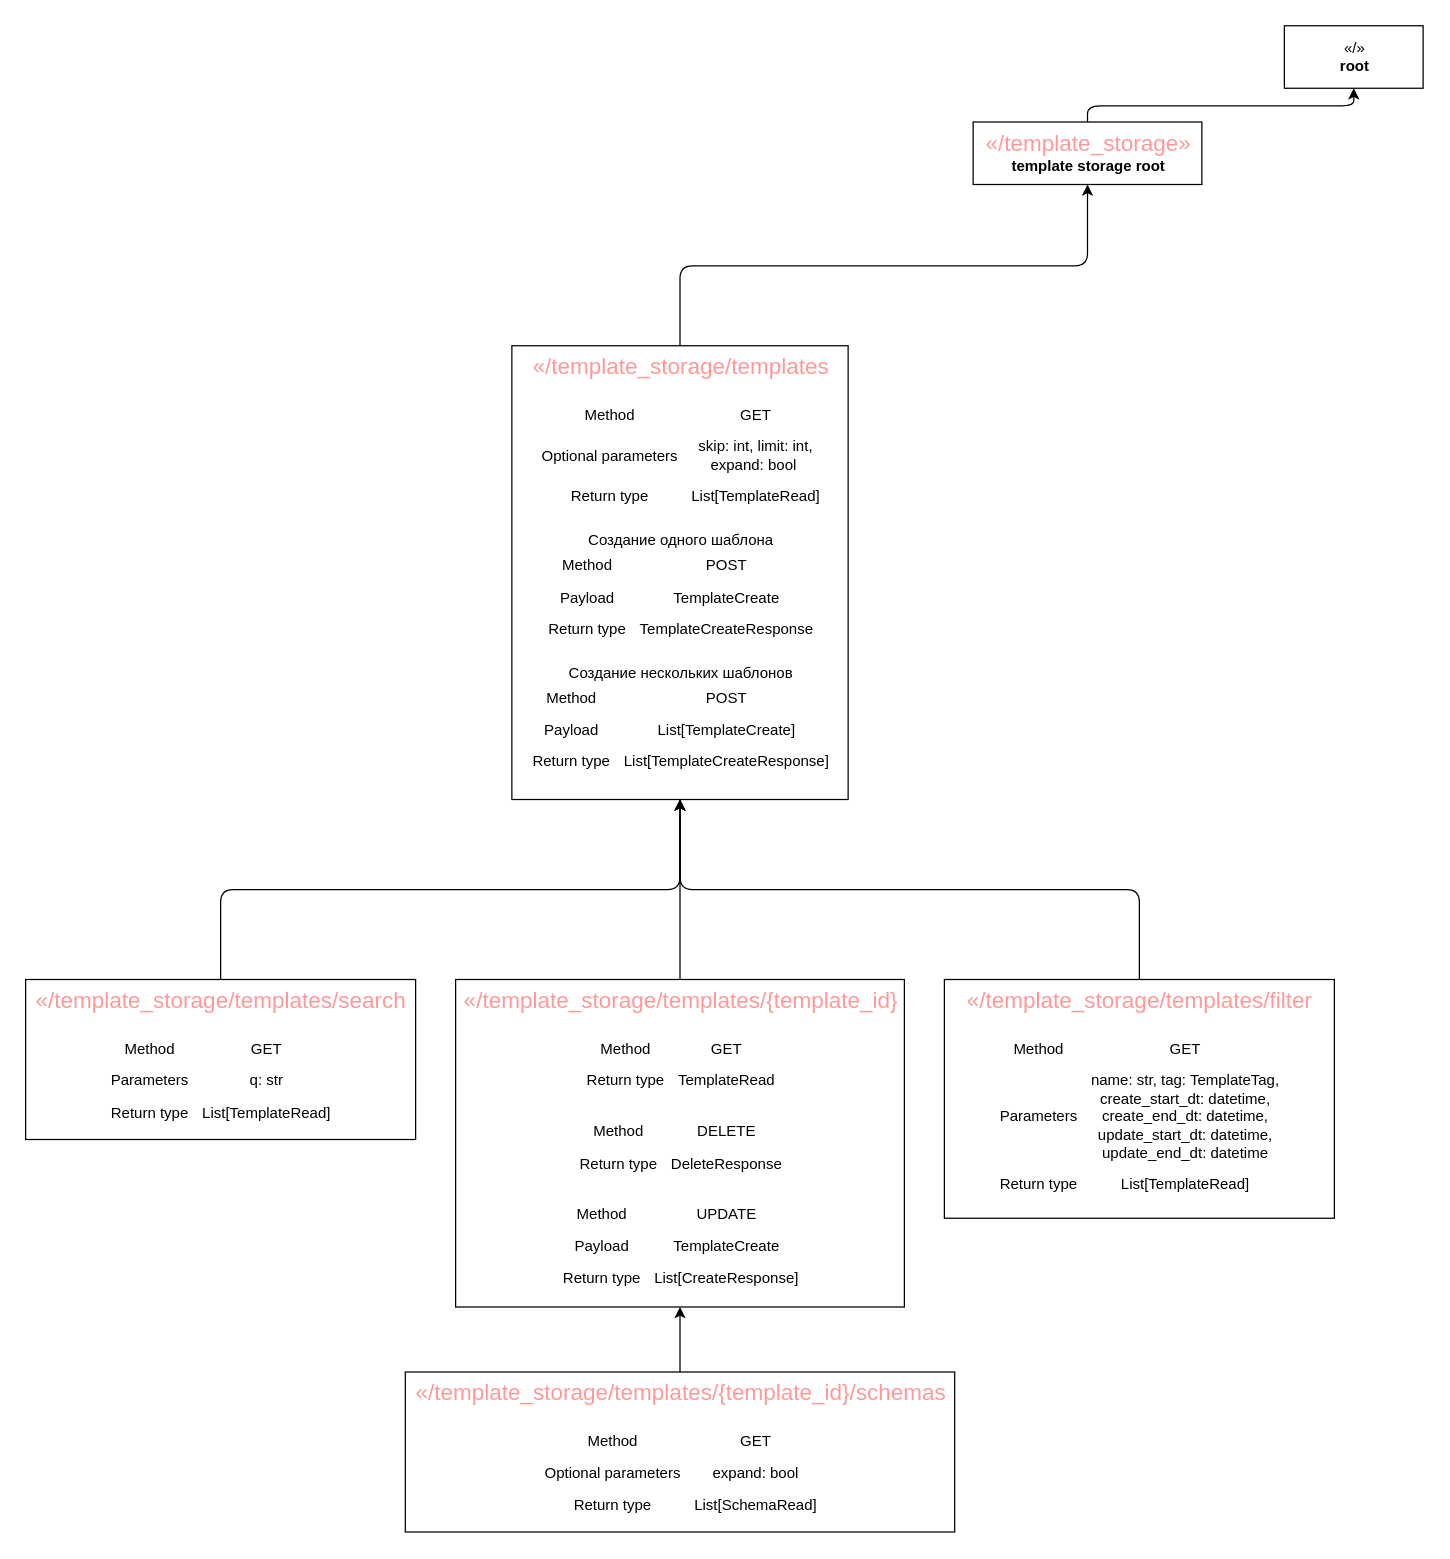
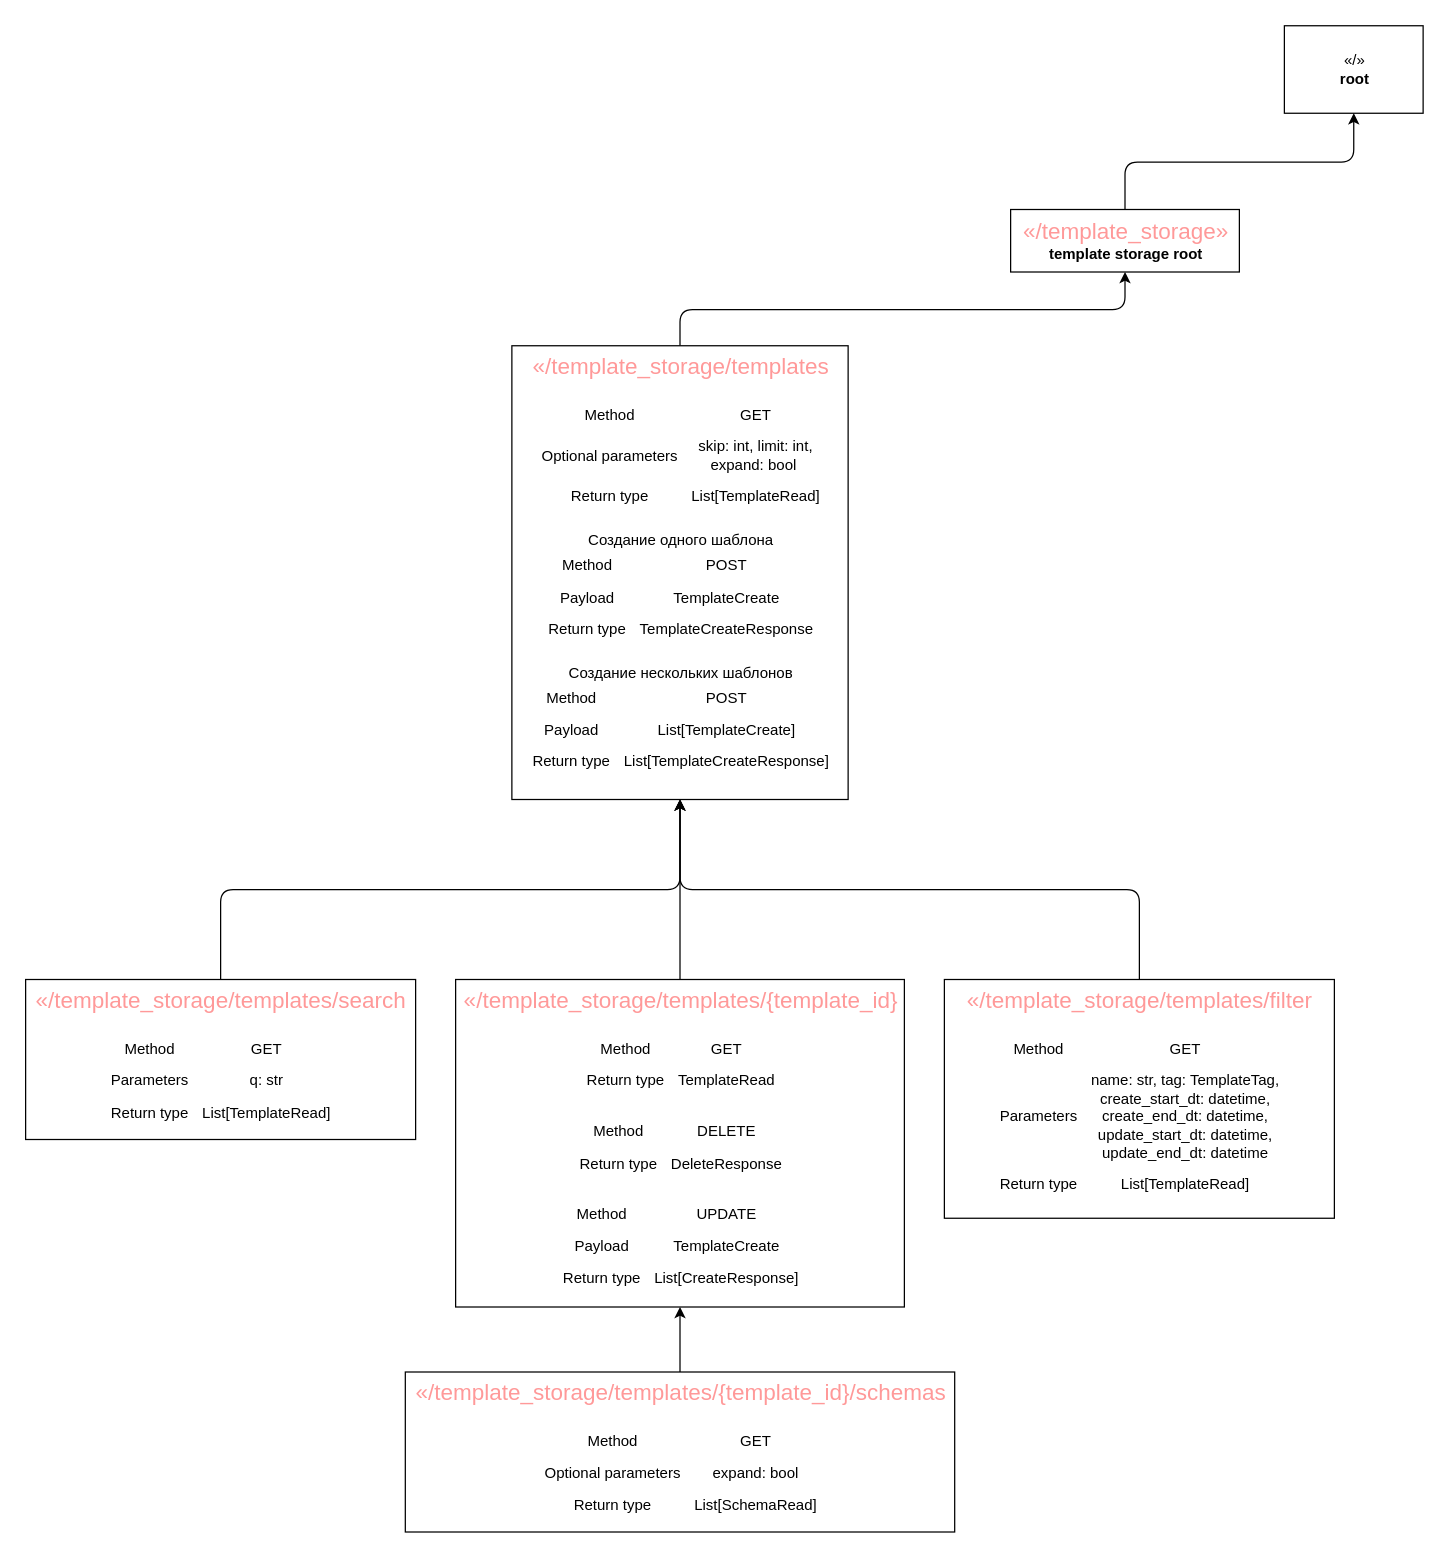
  <mxCell id="0" />
  <mxCell id="1" parent="0" />
- <mxCell id="2" value="«/»&lt;br&gt;&lt;b&gt;root&lt;/b&gt;" style="html=1;" parent="1" vertex="1"><mxGeometry x="1027" y="20" width="111" height="50" as="geometry" /></mxCell>
+ <mxCell id="2" value="«/»&lt;br&gt;&lt;b&gt;root&lt;/b&gt;" style="html=1;" parent="1" vertex="1"><mxGeometry x="1027" y="20" width="111" height="70" as="geometry" /></mxCell>
  <mxCell id="3" style="edgeStyle=elbowEdgeStyle;html=1;entryX=0.5;entryY=1;entryDx=0;entryDy=0;elbow=vertical;" edge="1" parent="1" source="4" target="2"><mxGeometry relative="1" as="geometry" /></mxCell>
- <mxCell id="4" value="&lt;font color=&quot;#ff9999&quot; style=&quot;font-size: 18px;&quot;&gt;«/template_storage»&lt;br&gt;&lt;/font&gt;&lt;b&gt;template storage root&lt;/b&gt;" style="html=1;" vertex="1" parent="1"><mxGeometry x="778" y="97" width="183" height="50" as="geometry" /></mxCell>
+ <mxCell id="4" value="&lt;font color=&quot;#ff9999&quot; style=&quot;font-size: 18px;&quot;&gt;«/template_storage»&lt;br&gt;&lt;/font&gt;&lt;b&gt;template storage root&lt;/b&gt;" style="html=1;" vertex="1" parent="1"><mxGeometry x="808" y="167" width="183" height="50" as="geometry" /></mxCell>
  <mxCell id="5" style="edgeStyle=elbowEdgeStyle;elbow=vertical;html=1;exitX=0.5;exitY=0;exitDx=0;exitDy=0;entryX=0.5;entryY=1;entryDx=0;entryDy=0;startArrow=none;" edge="1" parent="1" source="6" target="4"><mxGeometry relative="1" as="geometry" /></mxCell>
  <mxCell id="6" value="&lt;font color=&quot;#ff9999&quot; style=&quot;font-size: 18px;&quot;&gt;«/template_storage/templates&lt;br&gt;&lt;/font&gt;&lt;br class=&quot;Apple-interchange-newline&quot;&gt;&lt;table align=&quot;center&quot; style=&quot;border: 1px solid rgb(255, 255, 255); border-collapse: collapse;&quot; cellpadding=&quot;5&quot; border=&quot;1&quot;&gt;&lt;tbody&gt;&lt;tr&gt;&lt;td style=&quot;border-collapse: collapse;&quot; border=&quot;1&quot;&gt;Method&lt;/td&gt;&lt;td&gt;GET&lt;/td&gt;&lt;/tr&gt;&lt;tr&gt;&lt;td&gt;Optional parameters&lt;/td&gt;&lt;td&gt;skip: int, limit: int, &lt;br&gt;expand: bool&amp;nbsp;&lt;/td&gt;&lt;/tr&gt;&lt;tr&gt;&lt;td&gt;Return type&lt;/td&gt;&lt;td&gt;List[TemplateRead]&lt;br&gt;&lt;/td&gt;&lt;/tr&gt;&lt;/tbody&gt;&lt;/table&gt;&lt;br&gt;Создание одного шаблона&lt;br class=&quot;Apple-interchange-newline&quot;&gt;&lt;table align=&quot;center&quot; style=&quot;border: 1px solid rgb(255, 255, 255); border-collapse: collapse;&quot; cellpadding=&quot;5&quot; border=&quot;1&quot;&gt;&lt;tbody&gt;&lt;tr&gt;&lt;td style=&quot;border-collapse: collapse;&quot; border=&quot;1&quot;&gt;Method&lt;/td&gt;&lt;td&gt;POST&lt;/td&gt;&lt;/tr&gt;&lt;tr&gt;&lt;td&gt;Payload&lt;/td&gt;&lt;td&gt;TemplateCreate&lt;/td&gt;&lt;/tr&gt;&lt;tr&gt;&lt;td&gt;Return type&lt;/td&gt;&lt;td&gt;TemplateCreateResponse&lt;/td&gt;&lt;/tr&gt;&lt;/tbody&gt;&lt;/table&gt;&lt;br&gt;Создание нескольких шаблонов&lt;br class=&quot;Apple-interchange-newline&quot;&gt;&lt;table align=&quot;center&quot; style=&quot;border: 1px solid rgb(255, 255, 255); border-collapse: collapse;&quot; cellpadding=&quot;5&quot; border=&quot;1&quot;&gt;&lt;tbody&gt;&lt;tr&gt;&lt;td style=&quot;border-collapse: collapse;&quot; border=&quot;1&quot;&gt;Method&lt;/td&gt;&lt;td&gt;POST&lt;/td&gt;&lt;/tr&gt;&lt;tr&gt;&lt;td&gt;Payload&lt;br&gt;&lt;/td&gt;&lt;td&gt;List[TemplateCreate]&lt;br&gt;&lt;/td&gt;&lt;/tr&gt;&lt;tr&gt;&lt;td&gt;Return type&lt;/td&gt;&lt;td&gt;List[TemplateCreateResponse]&lt;/td&gt;&lt;/tr&gt;&lt;/tbody&gt;&lt;/table&gt;" style="html=1;verticalAlign=top;align=center;" vertex="1" parent="1"><mxGeometry x="409" y="276" width="269" height="363" as="geometry" /></mxCell>
  <mxCell id="7" style="edgeStyle=elbowEdgeStyle;elbow=vertical;html=1;exitX=0.5;exitY=0;exitDx=0;exitDy=0;entryX=0.5;entryY=1;entryDx=0;entryDy=0;fontSize=18;fontColor=#FF9999;" edge="1" parent="1" source="8" target="6"><mxGeometry relative="1" as="geometry" /></mxCell>
  <mxCell id="8" value="&lt;font color=&quot;#ff9999&quot; style=&quot;font-size: 18px;&quot;&gt;«/template_storage/templates/search&lt;br&gt;&lt;/font&gt;&lt;br class=&quot;Apple-interchange-newline&quot;&gt;&lt;table align=&quot;center&quot; style=&quot;border: 1px solid rgb(255, 255, 255); border-collapse: collapse;&quot; cellpadding=&quot;5&quot; border=&quot;1&quot;&gt;&lt;tbody&gt;&lt;tr&gt;&lt;td style=&quot;border-collapse: collapse;&quot; border=&quot;1&quot;&gt;Method&lt;/td&gt;&lt;td&gt;GET&lt;/td&gt;&lt;/tr&gt;&lt;tr&gt;&lt;td&gt;Parameters&lt;/td&gt;&lt;td&gt;q: str&lt;/td&gt;&lt;/tr&gt;&lt;tr&gt;&lt;td&gt;Return type&lt;/td&gt;&lt;td&gt;List[TemplateRead]&lt;br&gt;&lt;/td&gt;&lt;/tr&gt;&lt;/tbody&gt;&lt;/table&gt;" style="html=1;verticalAlign=top;align=center;" vertex="1" parent="1"><mxGeometry x="20" y="783" width="312" height="128" as="geometry" /></mxCell>
  <mxCell id="9" style="edgeStyle=elbowEdgeStyle;elbow=vertical;html=1;exitX=0.5;exitY=0;exitDx=0;exitDy=0;entryX=0.5;entryY=1;entryDx=0;entryDy=0;fontSize=18;fontColor=#FF9999;" edge="1" parent="1" source="10" target="6"><mxGeometry relative="1" as="geometry" /></mxCell>
  <mxCell id="10" value="&lt;font color=&quot;#ff9999&quot; style=&quot;font-size: 18px;&quot;&gt;«/template_storage/templates/{template_id}&lt;br&gt;&lt;/font&gt;&lt;br class=&quot;Apple-interchange-newline&quot;&gt;&lt;table align=&quot;center&quot; style=&quot;border: 1px solid rgb(255, 255, 255); border-collapse: collapse;&quot; cellpadding=&quot;5&quot; border=&quot;1&quot;&gt;&lt;tbody&gt;&lt;tr&gt;&lt;td style=&quot;border-collapse: collapse;&quot; border=&quot;1&quot;&gt;Method&lt;/td&gt;&lt;td&gt;GET&lt;/td&gt;&lt;/tr&gt;&lt;tr&gt;&lt;td&gt;Return type&lt;/td&gt;&lt;td&gt;TemplateRead&lt;br&gt;&lt;/td&gt;&lt;/tr&gt;&lt;/tbody&gt;&lt;/table&gt;&lt;br class=&quot;Apple-interchange-newline&quot;&gt;&lt;table style=&quot;border: 1px solid rgb(255, 255, 255); border-collapse: collapse;&quot; align=&quot;center&quot; cellpadding=&quot;5&quot; border=&quot;1&quot;&gt;&lt;tbody&gt;&lt;tr&gt;&lt;td style=&quot;border-collapse: collapse;&quot; border=&quot;1&quot;&gt;Method&lt;/td&gt;&lt;td&gt;DELETE&lt;/td&gt;&lt;/tr&gt;&lt;tr&gt;&lt;td&gt;Return type&lt;/td&gt;&lt;td&gt;DeleteResponse&lt;/td&gt;&lt;/tr&gt;&lt;/tbody&gt;&lt;/table&gt;&lt;br class=&quot;Apple-interchange-newline&quot;&gt;&lt;table style=&quot;border: 1px solid rgb(255, 255, 255); border-collapse: collapse;&quot; align=&quot;center&quot; cellpadding=&quot;5&quot; border=&quot;1&quot;&gt;&lt;tbody&gt;&lt;tr&gt;&lt;td style=&quot;border-collapse: collapse;&quot; border=&quot;1&quot;&gt;Method&lt;/td&gt;&lt;td&gt;UPDATE&lt;/td&gt;&lt;/tr&gt;&lt;tr&gt;&lt;td&gt;Payload&lt;br&gt;&lt;/td&gt;&lt;td&gt;TemplateCreate&lt;br&gt;&lt;/td&gt;&lt;/tr&gt;&lt;tr&gt;&lt;td&gt;Return type&lt;/td&gt;&lt;td&gt;List[CreateResponse]&lt;/td&gt;&lt;/tr&gt;&lt;/tbody&gt;&lt;/table&gt;" style="html=1;verticalAlign=top;align=center;" vertex="1" parent="1"><mxGeometry x="364" y="783" width="359" height="262" as="geometry" /></mxCell>
  <mxCell id="11" style="edgeStyle=elbowEdgeStyle;elbow=vertical;html=1;exitX=0.5;exitY=0;exitDx=0;exitDy=0;entryX=0.5;entryY=1;entryDx=0;entryDy=0;fontSize=18;fontColor=#FF9999;" edge="1" parent="1" source="12" target="6"><mxGeometry relative="1" as="geometry" /></mxCell>
  <mxCell id="12" value="&lt;font color=&quot;#ff9999&quot; style=&quot;font-size: 18px;&quot;&gt;«/template_storage/templates/filter&lt;br&gt;&lt;/font&gt;&lt;br class=&quot;Apple-interchange-newline&quot;&gt;&lt;table align=&quot;center&quot; style=&quot;border: 1px solid rgb(255, 255, 255); border-collapse: collapse;&quot; cellpadding=&quot;5&quot; border=&quot;1&quot;&gt;&lt;tbody&gt;&lt;tr&gt;&lt;td style=&quot;border-collapse: collapse;&quot; border=&quot;1&quot;&gt;Method&lt;/td&gt;&lt;td&gt;GET&lt;/td&gt;&lt;/tr&gt;&lt;tr&gt;&lt;td&gt;Parameters&lt;/td&gt;&lt;td&gt;name: str, tag: TemplateTag,&lt;br&gt;create_start_dt: datetime,&lt;br&gt;create_end_dt: datetime,&lt;br&gt;update_start_dt: datetime,&lt;br&gt;update_end_dt: datetime&lt;/td&gt;&lt;/tr&gt;&lt;tr&gt;&lt;td&gt;Return type&lt;/td&gt;&lt;td&gt;List[TemplateRead]&lt;br&gt;&lt;/td&gt;&lt;/tr&gt;&lt;/tbody&gt;&lt;/table&gt;" style="html=1;verticalAlign=top;align=center;" vertex="1" parent="1"><mxGeometry x="755" y="783" width="312" height="191" as="geometry" /></mxCell>
  <mxCell id="13" style="edgeStyle=elbowEdgeStyle;elbow=vertical;html=1;exitX=0.5;exitY=0;exitDx=0;exitDy=0;fontSize=18;fontColor=#FF9999;" edge="1" parent="1" source="14" target="10"><mxGeometry relative="1" as="geometry" /></mxCell>
  <mxCell id="14" value="&lt;font color=&quot;#ff9999&quot; style=&quot;font-size: 18px;&quot;&gt;«/template_storage/templates/{template_id}/schemas&lt;br&gt;&lt;/font&gt;&lt;br class=&quot;Apple-interchange-newline&quot;&gt;&lt;table align=&quot;center&quot; style=&quot;border: 1px solid rgb(255, 255, 255); border-collapse: collapse;&quot; cellpadding=&quot;5&quot; border=&quot;1&quot;&gt;&lt;tbody&gt;&lt;tr&gt;&lt;td style=&quot;border-collapse: collapse;&quot; border=&quot;1&quot;&gt;Method&lt;/td&gt;&lt;td&gt;GET&lt;/td&gt;&lt;/tr&gt;&lt;tr&gt;&lt;td&gt;Optional parameters&lt;/td&gt;&lt;td&gt;expand: bool&lt;/td&gt;&lt;/tr&gt;&lt;tr&gt;&lt;td&gt;Return type&lt;/td&gt;&lt;td&gt;List[SchemaRead]&lt;br&gt;&lt;/td&gt;&lt;/tr&gt;&lt;/tbody&gt;&lt;/table&gt;" style="html=1;verticalAlign=top;align=center;" vertex="1" parent="1"><mxGeometry x="323.75" y="1097" width="439.5" height="128" as="geometry" /></mxCell>
